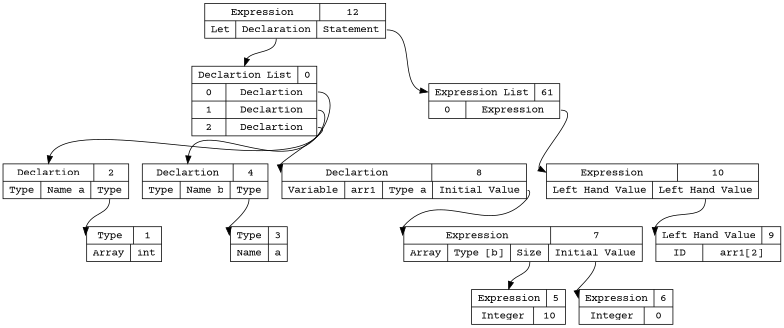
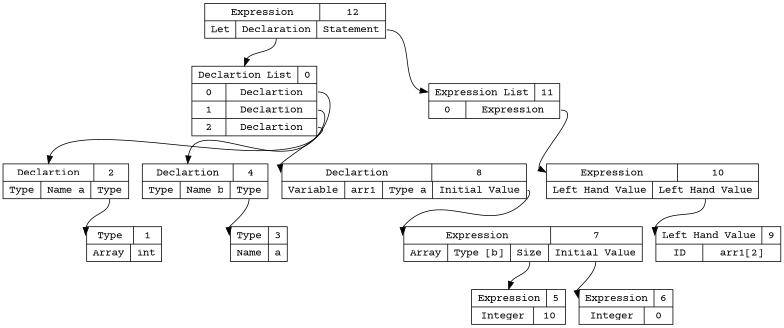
  digraph {
    fontname="Courier Prime"
    node [shape=record fontname="Courier Prime"]
    edge [headport=ptr tailport=pos0 fontname="Courier Prime"]
    n1 [label="{ { <ptr> Expression | 12 } |{ Let | <dec> Declaration | <stmt> Statement } } "]
    n2 [label="{ { <ptr> Declartion List | 0 } | { 0 | <pos0> Declartion }| { 1 | <pos1> Declartion }| { 2 | <pos2> Declartion } }"]
-   n3 [label="{ { <ptr> Expression List | 61 } | { 0 | <pos0> Expression } }"]
+   n3 [label="{ { <ptr> Expression List | 11 } | { 0 | <pos0> Expression } }"]
    n4 [label="{ { <ptr> Declartion | 2 } | {Type | Name a | <ty> Type } }"]
    n5 [label="{ { <ptr> Type | 1 } | { Array | int } } "]
    n6 [label="{ { <ptr> Declartion | 4 } | {Type | Name b | <ty> Type } }"]
    n7 [label="{ { <ptr> Declartion | 8 } | {Variable | arr1 | Type a | <initval> Initial Value } }"]
    n8 [label="{ { <ptr> Type | 3 } | { Name | a } } "]
    n9 [label="{ { <ptr> Expression | 7 } |{ Array | Type [b] | <sz> Size | <ival> Initial Value} } "]
    n10 [label="{ { <ptr> Expression | 5 } |{ Integer | 10 } }"]
    n11 [label="{ { <ptr> Expression | 6 } |{ Integer | 0 } }"]
    n12 [label="{ { <ptr> Expression | 10 } |{ Left Hand Value | <lval> Left Hand Value} }"]
    n13 [label="{ { <ptr> Left Hand Value | 9 } | { ID | arr1[2] } } "]
    n1 -> n2 [tailport=dec]
    n1 -> n3 [tailport=stmt]
    n2 -> n4
    n2 -> n6 [tailport=pos1]
    n2 -> n7 [tailport=pos2]
    n3 -> n12
    n4 -> n5 [tailport=ty]
    n6 -> n8 [tailport=ty]
    n7 -> n9 [tailport=initval]
    n9 -> n10 [tailport=sz]
    n9 -> n11 [tailport=ival]
    n12 -> n13 [tailport=lval]
  }
